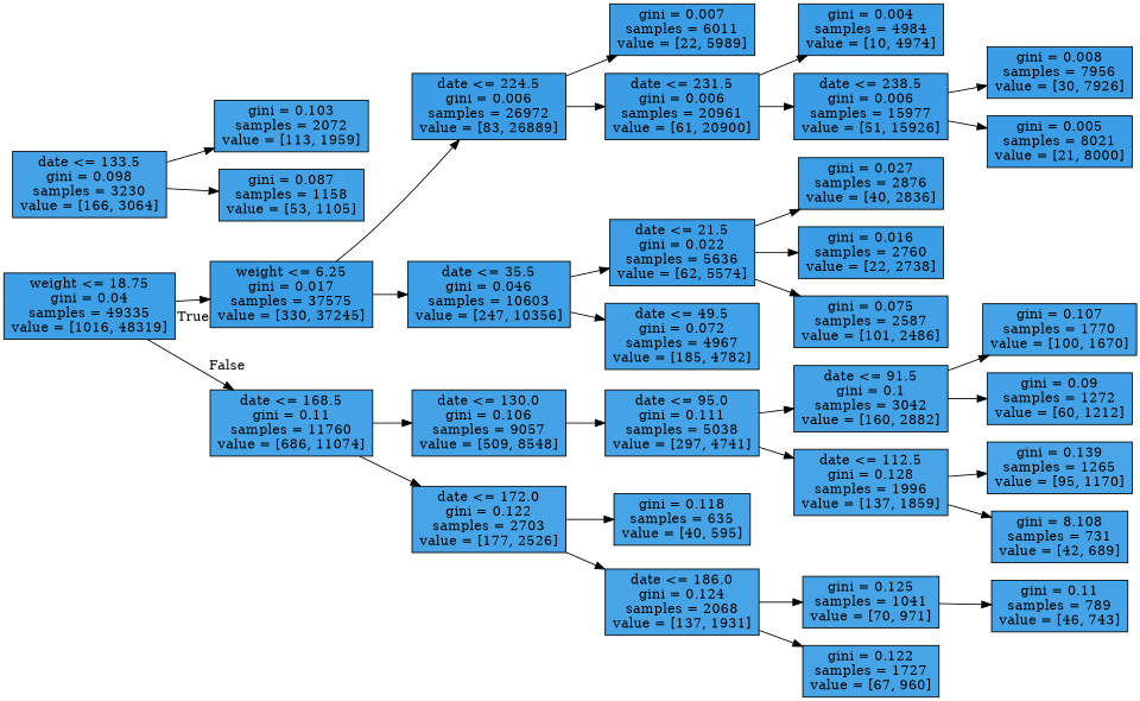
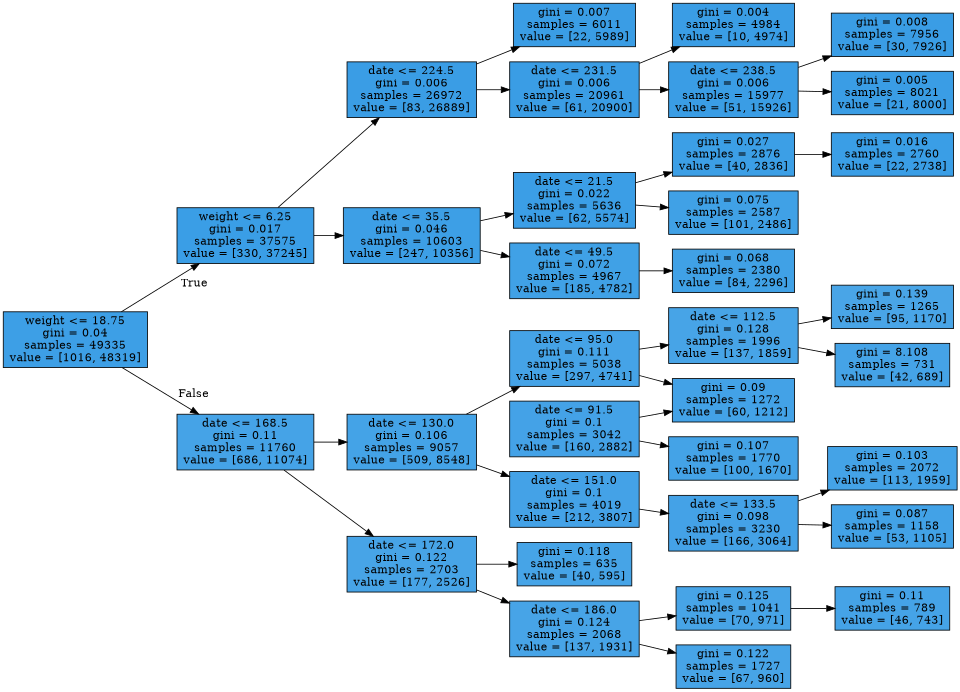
  digraph {
    rankdir=LR
    node [color=black fillcolor="#399de5fe" shape=box style=filled]
    n1 [fillcolor="#399de5fa" label="weight <= 18.75\ngini = 0.04\nsamples = 49335\nvalue = [1016, 48319]"]
    n2 [fillcolor="#399de5fd" label="weight <= 6.25\ngini = 0.017\nsamples = 37575\nvalue = [330, 37245]"]
    n3 [fillcolor="#399de5ef" label="date <= 168.5\ngini = 0.11\nsamples = 11760\nvalue = [686, 11074]"]
    n4 [label="date <= 224.5\ngini = 0.006\nsamples = 26972\nvalue = [83, 26889]"]
    n5 [fillcolor="#399de5f9" label="date <= 35.5\ngini = 0.046\nsamples = 10603\nvalue = [247, 10356]"]
    n6 [fillcolor="#399de5f0" label="date <= 130.0\ngini = 0.106\nsamples = 9057\nvalue = [509, 8548]"]
    n7 [fillcolor="#399de5ed" label="date <= 172.0\ngini = 0.122\nsamples = 2703\nvalue = [177, 2526]"]
    n8 [label="gini = 0.007\nsamples = 6011\nvalue = [22, 5989]"]
    n9 [label="date <= 231.5\ngini = 0.006\nsamples = 20961\nvalue = [61, 20900]"]
    n10 [fillcolor="#399de5fc" label="date <= 21.5\ngini = 0.022\nsamples = 5636\nvalue = [62, 5574]"]
    n11 [fillcolor="#399de5f5" label="date <= 49.5\ngini = 0.072\nsamples = 4967\nvalue = [185, 4782]"]
    n12 [label="gini = 0.004\nsamples = 4984\nvalue = [10, 4974]"]
    n13 [label="date <= 238.5\ngini = 0.006\nsamples = 15977\nvalue = [51, 15926]"]
    n14 [label="gini = 0.008\nsamples = 7956\nvalue = [30, 7926]"]
    n15 [label="gini = 0.005\nsamples = 8021\nvalue = [21, 8000]"]
    n16 [fillcolor="#399de5fb" label="gini = 0.027\nsamples = 2876\nvalue = [40, 2836]"]
    n17 [fillcolor="#399de5fd" label="gini = 0.016\nsamples = 2760\nvalue = [22, 2738]"]
    n18 [fillcolor="#399de5f5" label="gini = 0.075\nsamples = 2587\nvalue = [101, 2486]"]
+   n19 [fillcolor="#399de5f6" label="gini = 0.068\nsamples = 2380\nvalue = [84, 2296]"]
    n20 [fillcolor="#399de5ef" label="date <= 95.0\ngini = 0.111\nsamples = 5038\nvalue = [297, 4741]"]
+   n21 [fillcolor="#399de5f1" label="date <= 151.0\ngini = 0.1\nsamples = 4019\nvalue = [212, 3807]"]
    n22 [fillcolor="#399de5ee" label="gini = 0.118\nsamples = 635\nvalue = [40, 595]"]
    n23 [fillcolor="#399de5ed" label="date <= 186.0\ngini = 0.124\nsamples = 2068\nvalue = [137, 1931]"]
    n24 [fillcolor="#399de5f1" label="date <= 91.5\ngini = 0.1\nsamples = 3042\nvalue = [160, 2882]"]
    n25 [fillcolor="#399de5ec" label="date <= 112.5\ngini = 0.128\nsamples = 1996\nvalue = [137, 1859]"]
    n26 [fillcolor="#399de5f1" label="date <= 133.5\ngini = 0.098\nsamples = 3230\nvalue = [166, 3064]"]
    n27 [fillcolor="#399de5f0" label="gini = 0.107\nsamples = 1770\nvalue = [100, 1670]"]
    n28 [fillcolor="#399de5f2" label="gini = 0.09\nsamples = 1272\nvalue = [60, 1212]"]
    n29 [fillcolor="#399de5ea" label="gini = 0.139\nsamples = 1265\nvalue = [95, 1170]"]
    n30 [fillcolor="#399de5ef" label="gini = 8.108\nsamples = 731\nvalue = [42, 689]"]
    n31 [fillcolor="#399de5f0" label="gini = 0.103\nsamples = 2072\nvalue = [113, 1959]"]
    n32 [fillcolor="#399de5f3" label="gini = 0.087\nsamples = 1158\nvalue = [53, 1105]"]
    n33 [fillcolor="#399de5ef" label="gini = 0.11\nsamples = 789\nvalue = [46, 743]"]
    n34 [fillcolor="#399de5ed" label="gini = 0.125\nsamples = 1041\nvalue = [70, 971]"]
    n35 [fillcolor="#399de5ed" label="gini = 0.122\nsamples = 1727\nvalue = [67, 960]"]
    n1 -> n2 [headlabel=True labelangle=45 labeldistance=2.5]
    n1 -> n3 [headlabel=False labelangle=-45 labeldistance=2.5]
    n2 -> n4
    n2 -> n5
    n3 -> n6
    n3 -> n7
    n4 -> n8
    n4 -> n9
    n5 -> n10
    n5 -> n11
    n6 -> n20
+   n6 -> n21
    n7 -> n22
    n7 -> n23
    n9 -> n12
    n9 -> n13
    n10 -> n16
-   n10 -> n17
+   n16 -> n17
    n10 -> n18
+   n11 -> n19
    n13 -> n14
    n13 -> n15
-   n20 -> n24
+   n20 -> n28
    n20 -> n25
+   n21 -> n26
    n23 -> n34
    n23 -> n35
    n24 -> n27
    n24 -> n28
    n25 -> n29
    n25 -> n30
    n26 -> n31
    n26 -> n32
    n34 -> n33
  }
